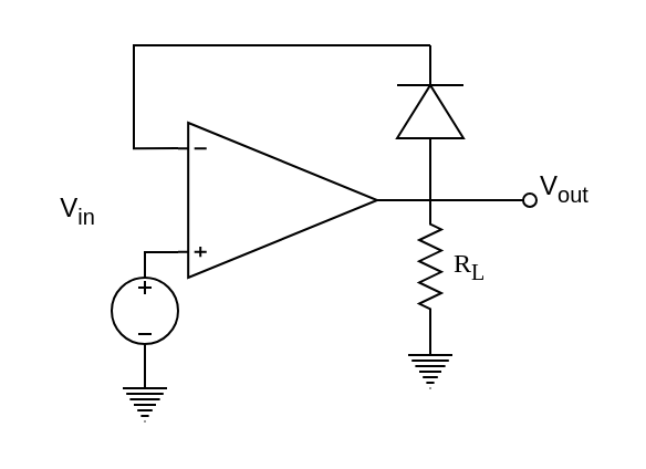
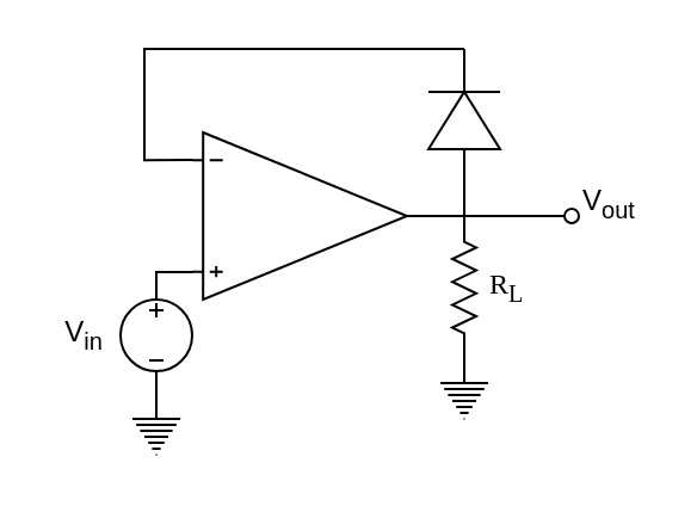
  <mxCell id="0" />
  <mxCell id="1" parent="0" />
  <mxCell id="2" style="edgeStyle=orthogonalEdgeStyle;rounded=0;orthogonalLoop=1;jettySize=auto;html=1;exitX=1;exitY=0.5;exitDx=0;exitDy=0;exitPerimeter=0;entryX=0;entryY=0.165;entryDx=0;entryDy=0;entryPerimeter=0;endArrow=none;endFill=0;" edge="1" parent="1" source="3" target="6"><mxGeometry relative="1" as="geometry"><Array as="points"><mxPoint x="60" y="20" /><mxPoint x="60" y="67" /></Array></mxGeometry></mxCell>
  <mxCell id="3" value="" style="pointerEvents=1;verticalLabelPosition=bottom;shadow=0;dashed=0;align=center;html=1;verticalAlign=top;shape=mxgraph.electrical.diodes.diode;rotation=-90;" parent="1" vertex="1"><mxGeometry x="164" y="35" width="60" height="30" as="geometry" /></mxCell>
  <mxCell id="4" style="edgeStyle=orthogonalEdgeStyle;rounded=0;orthogonalLoop=1;jettySize=auto;html=1;exitX=1;exitY=0.5;exitDx=0;exitDy=0;exitPerimeter=0;entryX=0;entryY=0.5;entryDx=0;entryDy=0;entryPerimeter=0;endArrow=none;endFill=0;" edge="1" parent="1" source="6" target="3"><mxGeometry relative="1" as="geometry" /></mxCell>
  <mxCell id="5" style="edgeStyle=orthogonalEdgeStyle;rounded=0;orthogonalLoop=1;jettySize=auto;html=1;exitX=0;exitY=0.835;exitDx=0;exitDy=0;exitPerimeter=0;entryX=0.5;entryY=0;entryDx=0;entryDy=0;entryPerimeter=0;endArrow=none;endFill=0;" edge="1" parent="1" source="6" target="9"><mxGeometry relative="1" as="geometry" /></mxCell>
  <mxCell id="6" value="" style="verticalLabelPosition=bottom;shadow=0;dashed=0;align=center;html=1;verticalAlign=top;shape=stencil(pVbRboMwDPyaPK4iSUvpY8e2131DStMRNSQopO329zMEtoZCREFCSD7D3WHHFoimVc5KjkjEqpJnFtE3RMiVGcEOEmACmdyBu8iFihXcIZ8lN8wKrZgEfF+UcMfuocoafeY3cbTt20Ll3AjrsreWMalD+o6iPYD1RdNMKwU+gLTyMnd54GZCWc+KUC+OGiyJgltuHN56/vainzZa4XjjEEQ+nlND5HWGXkLn6emLnaCGe2rztACG3kk85fNWMSb9kuIlqmSmarIbVqUpIGNHiqYHlp2/jL6o46DXktWn9yHRpQt95f+2Nr6lUBU6AinUHYGbhj+GdbB9wxS+h90kE5nUFQ80DPCHOjToSPFoetKGB6p6ElK69RBQfar0/pjhxYWbxhDysF3sYRqD7yHuFWJS/4MUMQ1vkWGSZHE/8HpxQ5LFDemZmNMR7O/kLZnhokeRhPfr0Lh2udGpa157GNsGdb8HDfAL);strokeColor=default;fontSize=12;strokeWidth=1;" parent="1" vertex="1"><mxGeometry x="80" y="55" width="90" height="70" as="geometry" /></mxCell>
  <mxCell id="7" value="" style="pointerEvents=1;verticalLabelPosition=bottom;shadow=0;dashed=0;align=center;html=1;verticalAlign=top;shape=mxgraph.electrical.resistors.resistor_2;strokeColor=default;strokeWidth=1;fontSize=12;rotation=90;" parent="1" vertex="1"><mxGeometry x="164" y="115" width="60" height="10" as="geometry" /></mxCell>
  <mxCell id="8" style="edgeStyle=orthogonalEdgeStyle;rounded=0;orthogonalLoop=1;jettySize=auto;html=1;exitX=0.5;exitY=1;exitDx=0;exitDy=0;exitPerimeter=0;entryX=0.5;entryY=0;entryDx=0;entryDy=0;entryPerimeter=0;endArrow=none;endFill=0;" edge="1" parent="1" source="9" target="10"><mxGeometry relative="1" as="geometry" /></mxCell>
  <mxCell id="9" value="" style="pointerEvents=1;verticalLabelPosition=bottom;shadow=0;dashed=0;align=center;html=1;verticalAlign=top;shape=mxgraph.electrical.signal_sources.source;aspect=fixed;points=[[0.5,0,0],[1,0.5,0],[0.5,1,0],[0,0.5,0]];elSignalType=dc3;strokeColor=default;strokeWidth=1;fontSize=12;" parent="1" vertex="1"><mxGeometry x="50" y="125" width="30" height="30" as="geometry" /></mxCell>
  <mxCell id="10" value="" style="pointerEvents=1;verticalLabelPosition=bottom;shadow=0;dashed=0;align=center;html=1;verticalAlign=top;shape=mxgraph.electrical.signal_sources.protective_earth;strokeColor=default;" parent="1" vertex="1"><mxGeometry x="55" y="170" width="20" height="20" as="geometry" /></mxCell>
- <mxCell id="11" value="V&lt;sub&gt;in&lt;/sub&gt;" style="text;html=1;strokeColor=none;fillColor=none;align=center;verticalAlign=middle;whiteSpace=wrap;rounded=0;strokeWidth=1;fontSize=12;" parent="1" vertex="1"><mxGeometry x="20" y="80" width="30" height="30" as="geometry" /></mxCell>
+ <mxCell id="11" value="V&lt;sub&gt;in&lt;/sub&gt;" style="text;html=1;strokeColor=none;fillColor=none;align=center;verticalAlign=middle;whiteSpace=wrap;rounded=0;strokeWidth=1;fontSize=12;" parent="1" vertex="1"><mxGeometry x="20" y="125" width="30" height="30" as="geometry" /></mxCell>
  <mxCell id="12" style="edgeStyle=orthogonalEdgeStyle;rounded=0;orthogonalLoop=1;jettySize=auto;html=1;exitX=0.5;exitY=0;exitDx=0;exitDy=0;exitPerimeter=0;entryX=1;entryY=0.5;entryDx=0;entryDy=0;entryPerimeter=0;endArrow=none;endFill=0;" edge="1" parent="1" source="13" target="7"><mxGeometry relative="1" as="geometry" /></mxCell>
  <mxCell id="13" value="" style="pointerEvents=1;verticalLabelPosition=bottom;shadow=0;dashed=0;align=center;html=1;verticalAlign=top;shape=mxgraph.electrical.signal_sources.protective_earth;strokeColor=default;" parent="1" vertex="1"><mxGeometry x="184" y="155" width="20" height="20" as="geometry" /></mxCell>
  <mxCell id="14" value="" style="endArrow=none;html=1;rounded=0;fontSize=12;curved=1;endFill=0;startArrow=oval;startFill=0;" parent="1" edge="1"><mxGeometry width="50" height="50" relative="1" as="geometry"><mxPoint x="239" y="90" as="sourcePoint" /><mxPoint x="194" y="90" as="targetPoint" /></mxGeometry></mxCell>
  <mxCell id="15" value="V&lt;sub&gt;out&lt;/sub&gt;" style="text;html=1;strokeColor=none;fillColor=none;align=center;verticalAlign=middle;whiteSpace=wrap;rounded=0;strokeWidth=1;fontSize=12;" parent="1" vertex="1"><mxGeometry x="240" y="75" width="30" height="20" as="geometry" /></mxCell>
  <mxCell id="16" value="R&lt;sub&gt;L&lt;/sub&gt;" style="text;html=1;strokeColor=none;fillColor=none;align=center;verticalAlign=middle;whiteSpace=wrap;rounded=0;fontFamily=Meta;" vertex="1" parent="1"><mxGeometry x="204" y="110" width="16" height="20" as="geometry" /></mxCell>
